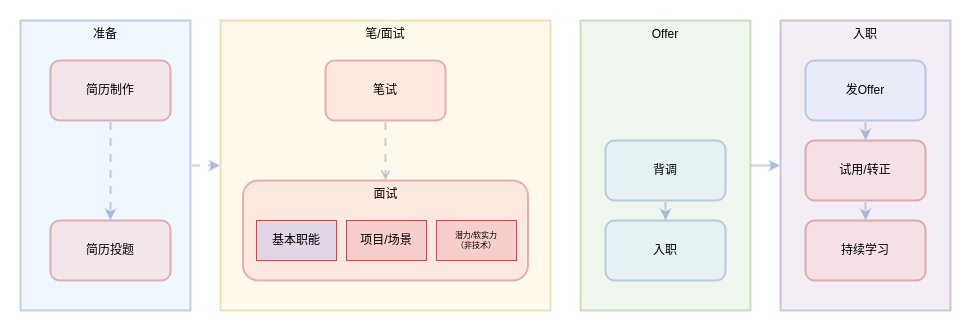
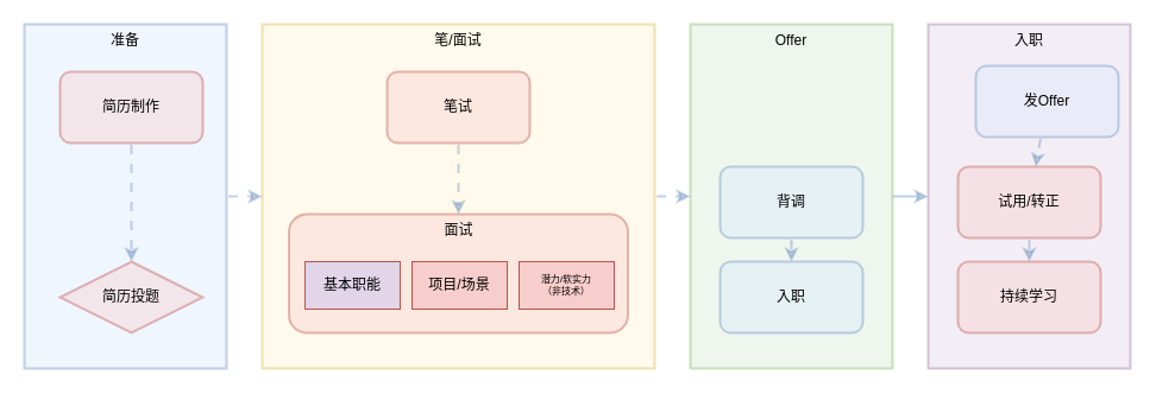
  <mxCell id="0" />
  <mxCell id="1" parent="0" />
  <mxCell id="2" value="" style="edgeStyle=none;html=1;fillColor=#dae8fc;strokeColor=#6c8ebf;opacity=40;strokeWidth=2;shadow=0;flowAnimation=1;" edge="1" parent="1" source="3" target="8"><mxGeometry relative="1" as="geometry" /></mxCell>
  <mxCell id="3" value="准备" style="rounded=0;whiteSpace=wrap;html=1;verticalAlign=top;fillColor=#dae8fc;strokeColor=#6c8ebf;opacity=40;strokeWidth=2;shadow=0;" vertex="1" parent="1"><mxGeometry x="20" y="20" width="170" height="290" as="geometry" /></mxCell>
  <mxCell id="4" value="" style="edgeStyle=none;html=1;fillColor=#dae8fc;strokeColor=#6c8ebf;opacity=40;strokeWidth=2;shadow=0;flowAnimation=1;" edge="1" parent="1" source="5" target="6"><mxGeometry relative="1" as="geometry" /></mxCell>
  <mxCell id="5" value="简历制作" style="rounded=1;whiteSpace=wrap;html=1;fillColor=#f8cecc;strokeColor=#b85450;opacity=40;strokeWidth=2;shadow=0;" vertex="1" parent="1"><mxGeometry x="50" y="60" width="120" height="60" as="geometry" /></mxCell>
- <mxCell id="6" value="简历投题" style="rounded=1;whiteSpace=wrap;html=1;fillColor=#f8cecc;strokeColor=#b85450;opacity=40;strokeWidth=2;shadow=0;" vertex="1" parent="1"><mxGeometry x="50" y="220" width="120" height="60" as="geometry" /></mxCell>
+ <mxCell id="6" value="简历投题" style="rhombus;whiteSpace=wrap;html=1;fillColor=#f8cecc;strokeColor=#b85450;opacity=40;strokeWidth=2;shadow=0;" vertex="1" parent="1"><mxGeometry x="50" y="220" width="120" height="60" as="geometry" /></mxCell>
+ <mxCell id="7" value="" style="edgeStyle=none;html=1;fillColor=#dae8fc;strokeColor=#6c8ebf;opacity=40;strokeWidth=2;shadow=0;exitX=1;exitY=0.5;exitDx=0;exitDy=0;flowAnimation=1;" edge="1" parent="1" source="8" target="10"><mxGeometry relative="1" as="geometry"><mxPoint x="510" y="170" as="sourcePoint" /></mxGeometry></mxCell>
  <mxCell id="8" value="笔/面试" style="rounded=0;whiteSpace=wrap;html=1;verticalAlign=top;fillColor=#fff2cc;strokeColor=#d6b656;opacity=40;strokeWidth=2;shadow=0;" vertex="1" parent="1"><mxGeometry x="220" y="20" width="330" height="290" as="geometry" /></mxCell>
  <mxCell id="9" value="" style="edgeStyle=none;html=1;fillColor=#dae8fc;strokeColor=#6c8ebf;opacity=40;strokeWidth=2;shadow=0;exitX=1;exitY=0.5;exitDx=0;exitDy=0;" edge="1" parent="1" target="14" source="10"><mxGeometry relative="1" as="geometry"><mxPoint x="760" y="165" as="sourcePoint" /></mxGeometry></mxCell>
  <mxCell id="10" value="Offer" style="rounded=0;whiteSpace=wrap;html=1;verticalAlign=top;fillColor=#d5e8d4;strokeColor=#82b366;opacity=40;strokeWidth=2;shadow=0;" vertex="1" parent="1"><mxGeometry x="580" y="20" width="170" height="290" as="geometry" /></mxCell>
  <mxCell id="11" value="" style="edgeStyle=none;html=1;fillColor=#dae8fc;strokeColor=#6c8ebf;opacity=40;strokeWidth=2;shadow=0;flowAnimation=1;" edge="1" parent="1" source="12" target="13"><mxGeometry relative="1" as="geometry" /></mxCell>
  <mxCell id="12" value="背调" style="rounded=1;whiteSpace=wrap;html=1;fillColor=#dae8fc;strokeColor=#6c8ebf;opacity=40;strokeWidth=2;shadow=0;" vertex="1" parent="1"><mxGeometry x="605" y="140" width="120" height="60" as="geometry" /></mxCell>
  <mxCell id="13" value="入职" style="rounded=1;whiteSpace=wrap;html=1;fillColor=#dae8fc;strokeColor=#6c8ebf;opacity=40;strokeWidth=2;shadow=0;" vertex="1" parent="1"><mxGeometry x="605" y="220" width="120" height="60" as="geometry" /></mxCell>
  <mxCell id="14" value="入职" style="rounded=0;whiteSpace=wrap;html=1;verticalAlign=top;fillColor=#e1d5e7;strokeColor=#9673a6;opacity=40;strokeWidth=2;shadow=0;" vertex="1" parent="1"><mxGeometry x="780" y="20" width="170" height="290" as="geometry" /></mxCell>
  <mxCell id="15" value="" style="edgeStyle=none;html=1;fillColor=#dae8fc;strokeColor=#6c8ebf;opacity=40;strokeWidth=2;shadow=0;flowAnimation=1;" edge="1" parent="1" source="16" target="18"><mxGeometry relative="1" as="geometry" /></mxCell>
- <mxCell id="16" value="发Offer" style="rounded=1;whiteSpace=wrap;html=1;fillColor=#dae8fc;strokeColor=#6c8ebf;opacity=40;strokeWidth=2;shadow=0;" vertex="1" parent="1"><mxGeometry x="805" y="60" width="120" height="60" as="geometry" /></mxCell>
+ <mxCell id="16" value="发Offer" style="rounded=1;whiteSpace=wrap;html=1;fillColor=#dae8fc;strokeColor=#6c8ebf;opacity=40;strokeWidth=2;shadow=0;" vertex="1" parent="1"><mxGeometry x="820" y="55" width="120" height="60" as="geometry" /></mxCell>
  <mxCell id="17" value="" style="edgeStyle=none;html=1;fillColor=#dae8fc;strokeColor=#6c8ebf;opacity=40;strokeWidth=2;shadow=0;flowAnimation=1;" edge="1" parent="1" source="18" target="19"><mxGeometry relative="1" as="geometry" /></mxCell>
  <mxCell id="18" value="试用/转正" style="whiteSpace=wrap;html=1;rounded=1;fillColor=#f8cecc;strokeColor=#b85450;opacity=40;strokeWidth=2;shadow=0;" vertex="1" parent="1"><mxGeometry x="805" y="140" width="120" height="60" as="geometry" /></mxCell>
  <mxCell id="19" value="持续学习" style="whiteSpace=wrap;html=1;rounded=1;fillColor=#f8cecc;strokeColor=#b85450;opacity=40;strokeWidth=2;shadow=0;" vertex="1" parent="1"><mxGeometry x="805" y="220" width="120" height="60" as="geometry" /></mxCell>
  <mxCell id="20" value="面试" style="rounded=1;whiteSpace=wrap;html=1;fillColor=#f8cecc;strokeColor=#b85450;opacity=40;strokeWidth=2;shadow=0;verticalAlign=top;" vertex="1" parent="1"><mxGeometry x="242.5" y="180" width="285" height="100" as="geometry" /></mxCell>
- <mxCell id="21" value="" style="edgeStyle=none;html=1;strokeWidth=2;strokeColor=#6C8EBF;opacity=40;flowAnimation=1;endArrow=open;" edge="1" parent="1" source="22" target="20"><mxGeometry relative="1" as="geometry" /></mxCell>
+ <mxCell id="21" value="" style="edgeStyle=none;html=1;strokeWidth=2;strokeColor=#6C8EBF;opacity=40;flowAnimation=1;" edge="1" parent="1" source="22" target="20"><mxGeometry relative="1" as="geometry" /></mxCell>
  <mxCell id="22" value="笔试" style="rounded=1;whiteSpace=wrap;html=1;fillColor=#f8cecc;strokeColor=#b85450;opacity=40;strokeWidth=2;shadow=0;" vertex="1" parent="1"><mxGeometry x="325" y="60" width="120" height="60" as="geometry" /></mxCell>
  <mxCell id="23" value="基本职能" style="rounded=0;whiteSpace=wrap;html=1;fillColor=#e1d5e7;strokeColor=#b85450;" vertex="1" parent="1"><mxGeometry x="256" y="220" width="80" height="40" as="geometry" /></mxCell>
  <mxCell id="24" value="项目/场景" style="rounded=0;whiteSpace=wrap;html=1;fillColor=#f8cecc;strokeColor=#b85450;" vertex="1" parent="1"><mxGeometry x="346" y="220" width="80" height="40" as="geometry" /></mxCell>
  <mxCell id="25" value="潜力/软实力&lt;br&gt;（非技术）" style="rounded=0;whiteSpace=wrap;html=1;fontSize=8;fillColor=#f8cecc;strokeColor=#b85450;" vertex="1" parent="1"><mxGeometry x="436" y="220" width="80" height="40" as="geometry" /></mxCell>
